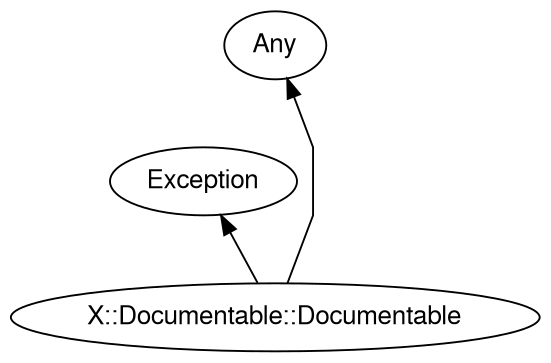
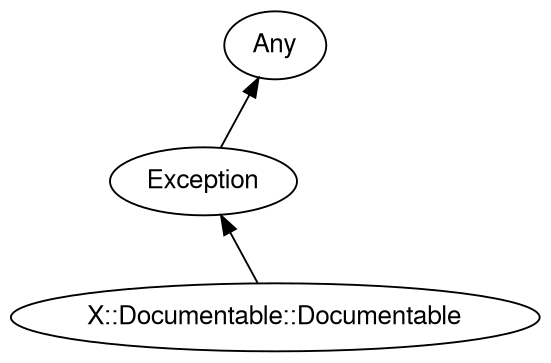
  digraph {
    rankdir=BT
    splines=polyline
    node [color="#000000" fontcolor="#000000" fontname=FreeSans]
    edge [color="#000000"]
    n1 [label="X::Documentable::Documentable"]
    Exception
    Any
    n1 -> Exception
-   n1 -> Any
+   Exception -> Any
  }
